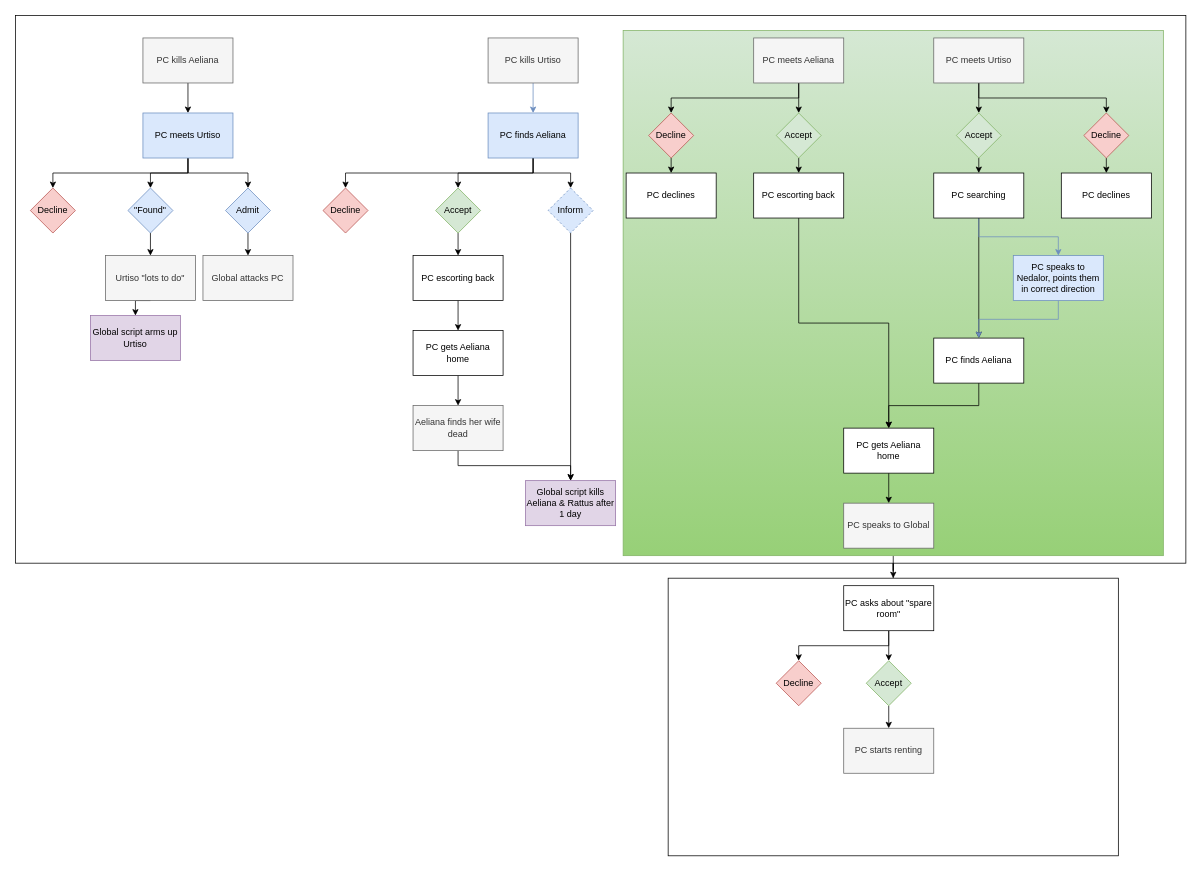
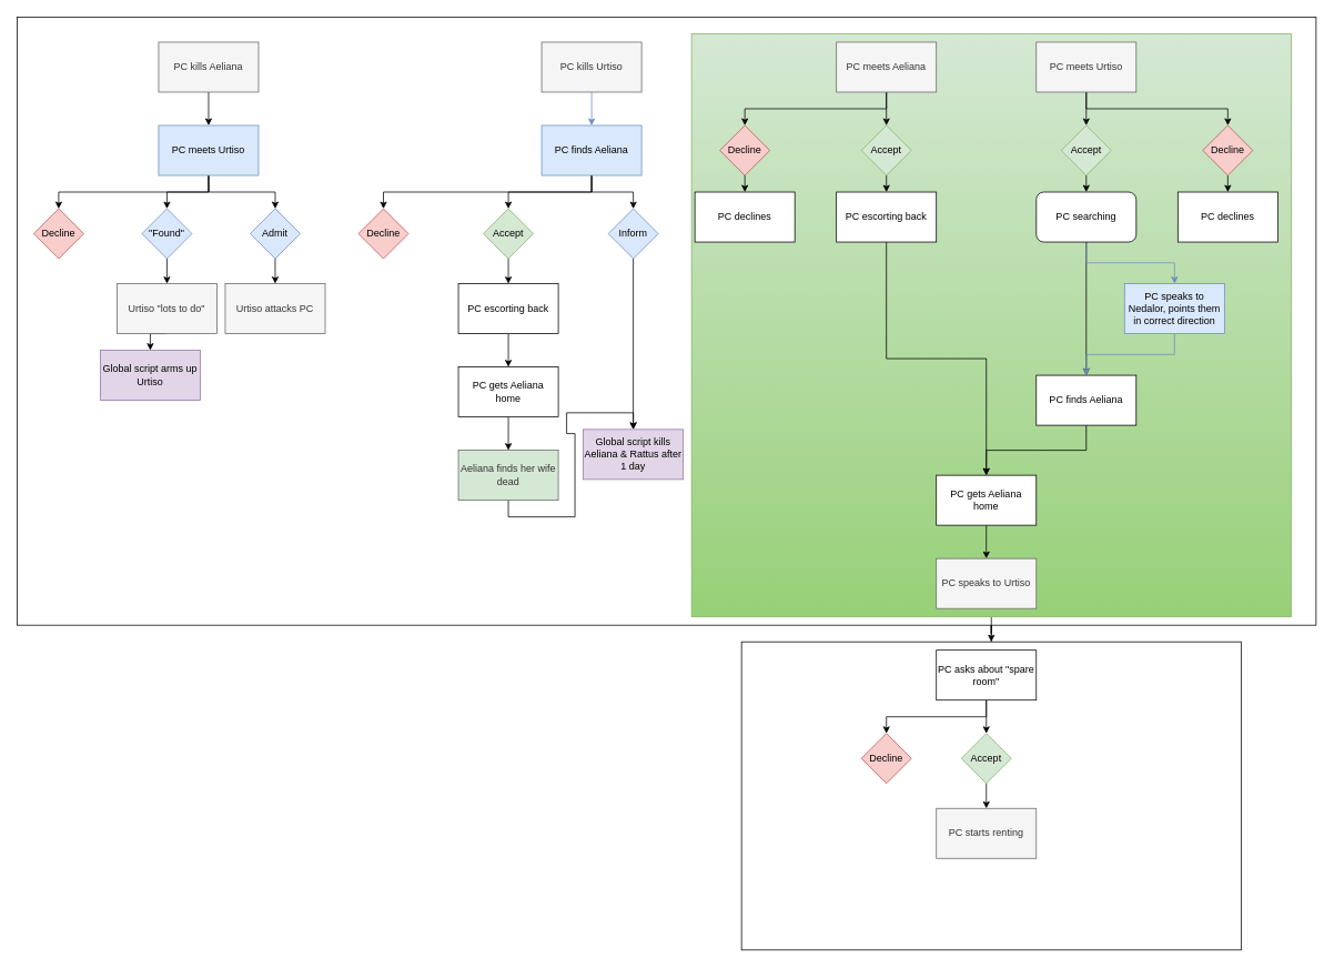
  <mxCell id="0" />
  <mxCell id="1" parent="0" />
  <mxCell id="2" style="edgeStyle=orthogonalEdgeStyle;rounded=0;orthogonalLoop=1;jettySize=auto;html=1;" edge="1" parent="1" source="3" target="6"><mxGeometry relative="1" as="geometry" /></mxCell>
  <mxCell id="3" value="" style="rounded=0;whiteSpace=wrap;html=1;" vertex="1" parent="1"><mxGeometry x="890" y="770" width="600" height="370" as="geometry" /></mxCell>
  <mxCell id="4" value="" style="rounded=0;whiteSpace=wrap;html=1;" vertex="1" parent="1"><mxGeometry x="20" y="20" width="1560" height="730" as="geometry" /></mxCell>
  <mxCell id="5" style="edgeStyle=orthogonalEdgeStyle;rounded=0;orthogonalLoop=1;jettySize=auto;html=1;exitX=0.5;exitY=1;exitDx=0;exitDy=0;entryX=0.5;entryY=0;entryDx=0;entryDy=0;" edge="1" parent="1" source="6" target="3"><mxGeometry relative="1" as="geometry" /></mxCell>
  <mxCell id="6" value="" style="rounded=0;whiteSpace=wrap;html=1;fillColor=#d5e8d4;strokeColor=#82b366;gradientColor=#97d077;" vertex="1" parent="1"><mxGeometry x="830" y="40" width="720" height="700" as="geometry" /></mxCell>
  <mxCell id="7" style="edgeStyle=orthogonalEdgeStyle;rounded=0;orthogonalLoop=1;jettySize=auto;html=1;exitX=0.5;exitY=1;exitDx=0;exitDy=0;entryX=0.5;entryY=0;entryDx=0;entryDy=0;" edge="1" parent="1" source="9" target="23"><mxGeometry relative="1" as="geometry" /></mxCell>
  <mxCell id="8" style="edgeStyle=orthogonalEdgeStyle;rounded=0;orthogonalLoop=1;jettySize=auto;html=1;exitX=0.5;exitY=1;exitDx=0;exitDy=0;entryX=0.5;entryY=0;entryDx=0;entryDy=0;" edge="1" parent="1" source="9" target="29"><mxGeometry relative="1" as="geometry" /></mxCell>
  <mxCell id="9" value="PC meets Aeliana" style="rounded=0;whiteSpace=wrap;html=1;fillColor=#f5f5f5;fontColor=#333333;strokeColor=#666666;" vertex="1" parent="1"><mxGeometry x="1004" y="50" width="120" height="60" as="geometry" /></mxCell>
  <mxCell id="10" style="edgeStyle=orthogonalEdgeStyle;rounded=0;orthogonalLoop=1;jettySize=auto;html=1;exitX=0.5;exitY=1;exitDx=0;exitDy=0;entryX=0.5;entryY=0;entryDx=0;entryDy=0;" edge="1" parent="1" source="12" target="25"><mxGeometry relative="1" as="geometry" /></mxCell>
  <mxCell id="11" style="edgeStyle=orthogonalEdgeStyle;rounded=0;orthogonalLoop=1;jettySize=auto;html=1;exitX=0.5;exitY=1;exitDx=0;exitDy=0;entryX=0.5;entryY=0;entryDx=0;entryDy=0;" edge="1" parent="1" source="12" target="27"><mxGeometry relative="1" as="geometry" /></mxCell>
  <mxCell id="12" value="PC meets Urtiso" style="rounded=0;whiteSpace=wrap;html=1;fillColor=#f5f5f5;fontColor=#333333;strokeColor=#666666;" vertex="1" parent="1"><mxGeometry x="1244" y="50" width="120" height="60" as="geometry" /></mxCell>
  <mxCell id="13" style="edgeStyle=orthogonalEdgeStyle;rounded=0;orthogonalLoop=1;jettySize=auto;html=1;exitX=0.5;exitY=1;exitDx=0;exitDy=0;entryX=0.5;entryY=0;entryDx=0;entryDy=0;" edge="1" parent="1" source="15" target="31"><mxGeometry relative="1" as="geometry" /></mxCell>
  <mxCell id="14" style="edgeStyle=orthogonalEdgeStyle;rounded=0;orthogonalLoop=1;jettySize=auto;html=1;exitX=0.5;exitY=1;exitDx=0;exitDy=0;entryX=0.5;entryY=0;entryDx=0;entryDy=0;fillColor=#dae8fc;strokeColor=#6c8ebf;" edge="1" parent="1" source="15" target="33"><mxGeometry relative="1" as="geometry" /></mxCell>
- <mxCell id="15" value="PC searching" style="rounded=0;whiteSpace=wrap;html=1;" vertex="1" parent="1"><mxGeometry x="1244" y="230" width="120" height="60" as="geometry" /></mxCell>
+ <mxCell id="15" value="PC searching" style="whiteSpace=wrap;html=1;rounded=1;" vertex="1" parent="1"><mxGeometry x="1244" y="230" width="120" height="60" as="geometry" /></mxCell>
  <mxCell id="16" style="edgeStyle=orthogonalEdgeStyle;rounded=0;orthogonalLoop=1;jettySize=auto;html=1;exitX=0.5;exitY=1;exitDx=0;exitDy=0;entryX=0.5;entryY=0;entryDx=0;entryDy=0;" edge="1" parent="1" source="17" target="21"><mxGeometry relative="1" as="geometry" /></mxCell>
  <mxCell id="17" value="PC escorting back" style="rounded=0;whiteSpace=wrap;html=1;" vertex="1" parent="1"><mxGeometry x="1004" y="230" width="120" height="60" as="geometry" /></mxCell>
  <mxCell id="18" value="PC declines" style="rounded=0;whiteSpace=wrap;html=1;" vertex="1" parent="1"><mxGeometry x="834" y="230" width="120" height="60" as="geometry" /></mxCell>
  <mxCell id="19" value="PC declines" style="rounded=0;whiteSpace=wrap;html=1;" vertex="1" parent="1"><mxGeometry x="1414" y="230" width="120" height="60" as="geometry" /></mxCell>
  <mxCell id="20" style="edgeStyle=orthogonalEdgeStyle;rounded=0;orthogonalLoop=1;jettySize=auto;html=1;exitX=0.5;exitY=1;exitDx=0;exitDy=0;entryX=0.5;entryY=0;entryDx=0;entryDy=0;" edge="1" parent="1" source="21" target="34"><mxGeometry relative="1" as="geometry" /></mxCell>
  <mxCell id="21" value="PC gets Aeliana home" style="rounded=0;whiteSpace=wrap;html=1;" vertex="1" parent="1"><mxGeometry x="1124" y="570" width="120" height="60" as="geometry" /></mxCell>
  <mxCell id="22" style="edgeStyle=orthogonalEdgeStyle;rounded=0;orthogonalLoop=1;jettySize=auto;html=1;exitX=0.5;exitY=1;exitDx=0;exitDy=0;entryX=0.5;entryY=0;entryDx=0;entryDy=0;" edge="1" parent="1" source="23" target="17"><mxGeometry relative="1" as="geometry" /></mxCell>
  <mxCell id="23" value="Accept" style="rhombus;whiteSpace=wrap;html=1;fillColor=#d5e8d4;strokeColor=#82b366;" vertex="1" parent="1"><mxGeometry x="1034" y="150" width="60" height="60" as="geometry" /></mxCell>
  <mxCell id="24" style="edgeStyle=orthogonalEdgeStyle;rounded=0;orthogonalLoop=1;jettySize=auto;html=1;exitX=0.5;exitY=1;exitDx=0;exitDy=0;entryX=0.5;entryY=0;entryDx=0;entryDy=0;" edge="1" parent="1" source="25" target="15"><mxGeometry relative="1" as="geometry" /></mxCell>
  <mxCell id="25" value="Accept" style="rhombus;whiteSpace=wrap;html=1;fillColor=#d5e8d4;strokeColor=#82b366;" vertex="1" parent="1"><mxGeometry x="1274" y="150" width="60" height="60" as="geometry" /></mxCell>
  <mxCell id="26" style="edgeStyle=orthogonalEdgeStyle;rounded=0;orthogonalLoop=1;jettySize=auto;html=1;exitX=0.5;exitY=1;exitDx=0;exitDy=0;entryX=0.5;entryY=0;entryDx=0;entryDy=0;" edge="1" parent="1" source="27" target="19"><mxGeometry relative="1" as="geometry" /></mxCell>
  <mxCell id="27" value="Decline" style="rhombus;whiteSpace=wrap;html=1;fillColor=#f8cecc;strokeColor=#b85450;" vertex="1" parent="1"><mxGeometry x="1444" y="150" width="60" height="60" as="geometry" /></mxCell>
  <mxCell id="28" style="edgeStyle=orthogonalEdgeStyle;rounded=0;orthogonalLoop=1;jettySize=auto;html=1;exitX=0.5;exitY=1;exitDx=0;exitDy=0;entryX=0.5;entryY=0;entryDx=0;entryDy=0;" edge="1" parent="1" source="29" target="18"><mxGeometry relative="1" as="geometry" /></mxCell>
  <mxCell id="29" value="Decline" style="rhombus;whiteSpace=wrap;html=1;fillColor=#f8cecc;strokeColor=#b85450;" vertex="1" parent="1"><mxGeometry x="864" y="150" width="60" height="60" as="geometry" /></mxCell>
  <mxCell id="30" style="edgeStyle=orthogonalEdgeStyle;rounded=0;orthogonalLoop=1;jettySize=auto;html=1;exitX=0.5;exitY=1;exitDx=0;exitDy=0;entryX=0.5;entryY=0;entryDx=0;entryDy=0;" edge="1" parent="1" source="31" target="21"><mxGeometry relative="1" as="geometry" /></mxCell>
  <mxCell id="31" value="PC finds Aeliana" style="rounded=0;whiteSpace=wrap;html=1;" vertex="1" parent="1"><mxGeometry x="1244" y="450" width="120" height="60" as="geometry" /></mxCell>
  <mxCell id="32" style="edgeStyle=orthogonalEdgeStyle;rounded=0;orthogonalLoop=1;jettySize=auto;html=1;exitX=0.5;exitY=1;exitDx=0;exitDy=0;entryX=0.5;entryY=0;entryDx=0;entryDy=0;fillColor=#dae8fc;strokeColor=#6c8ebf;" edge="1" parent="1" source="33" target="31"><mxGeometry relative="1" as="geometry" /></mxCell>
  <mxCell id="33" value="PC speaks to Nedalor, points them in correct direction" style="rounded=0;whiteSpace=wrap;html=1;fillColor=#dae8fc;strokeColor=#6c8ebf;" vertex="1" parent="1"><mxGeometry x="1350" y="340" width="120" height="60" as="geometry" /></mxCell>
- <mxCell id="34" value="PC speaks to Global" style="rounded=0;whiteSpace=wrap;html=1;fillColor=#f5f5f5;fontColor=#333333;strokeColor=#666666;" vertex="1" parent="1"><mxGeometry x="1124" y="670" width="120" height="60" as="geometry" /></mxCell>
+ <mxCell id="34" value="PC speaks to Urtiso" style="rounded=0;whiteSpace=wrap;html=1;fillColor=#f5f5f5;fontColor=#333333;strokeColor=#666666;" vertex="1" parent="1"><mxGeometry x="1124" y="670" width="120" height="60" as="geometry" /></mxCell>
  <mxCell id="35" style="edgeStyle=orthogonalEdgeStyle;rounded=0;orthogonalLoop=1;jettySize=auto;html=1;exitX=0.5;exitY=1;exitDx=0;exitDy=0;entryX=0.5;entryY=0;entryDx=0;entryDy=0;fillColor=#dae8fc;strokeColor=#6c8ebf;" edge="1" parent="1" source="36" target="42"><mxGeometry relative="1" as="geometry" /></mxCell>
  <mxCell id="36" value="PC kills Urtiso" style="rounded=0;whiteSpace=wrap;html=1;fillColor=#f5f5f5;fontColor=#333333;strokeColor=#666666;" vertex="1" parent="1"><mxGeometry x="650" y="50" width="120" height="60" as="geometry" /></mxCell>
  <mxCell id="37" style="edgeStyle=orthogonalEdgeStyle;rounded=0;orthogonalLoop=1;jettySize=auto;html=1;exitX=0.5;exitY=1;exitDx=0;exitDy=0;entryX=0.5;entryY=0;entryDx=0;entryDy=0;" edge="1" parent="1" source="38" target="58"><mxGeometry relative="1" as="geometry" /></mxCell>
  <mxCell id="38" value="PC kills Aeliana" style="rounded=0;whiteSpace=wrap;html=1;fillColor=#f5f5f5;fontColor=#333333;strokeColor=#666666;" vertex="1" parent="1"><mxGeometry x="190" y="50" width="120" height="60" as="geometry" /></mxCell>
  <mxCell id="39" style="edgeStyle=orthogonalEdgeStyle;rounded=0;orthogonalLoop=1;jettySize=auto;html=1;exitX=0.5;exitY=1;exitDx=0;exitDy=0;entryX=0.5;entryY=0;entryDx=0;entryDy=0;" edge="1" parent="1" source="42" target="44"><mxGeometry relative="1" as="geometry" /></mxCell>
  <mxCell id="40" style="edgeStyle=orthogonalEdgeStyle;rounded=0;orthogonalLoop=1;jettySize=auto;html=1;exitX=0.5;exitY=1;exitDx=0;exitDy=0;entryX=0.5;entryY=0;entryDx=0;entryDy=0;" edge="1" parent="1" source="42" target="45"><mxGeometry relative="1" as="geometry" /></mxCell>
  <mxCell id="41" style="edgeStyle=orthogonalEdgeStyle;rounded=0;orthogonalLoop=1;jettySize=auto;html=1;exitX=0.5;exitY=1;exitDx=0;exitDy=0;entryX=0.5;entryY=0;entryDx=0;entryDy=0;" edge="1" parent="1" source="42" target="47"><mxGeometry relative="1" as="geometry" /></mxCell>
  <mxCell id="42" value="PC finds Aeliana" style="rounded=0;whiteSpace=wrap;html=1;fillColor=#dae8fc;strokeColor=#6c8ebf;" vertex="1" parent="1"><mxGeometry x="650" y="150" width="120" height="60" as="geometry" /></mxCell>
  <mxCell id="43" style="edgeStyle=orthogonalEdgeStyle;rounded=0;orthogonalLoop=1;jettySize=auto;html=1;exitX=0.5;exitY=1;exitDx=0;exitDy=0;entryX=0.5;entryY=0;entryDx=0;entryDy=0;" edge="1" parent="1" source="44" target="49"><mxGeometry relative="1" as="geometry" /></mxCell>
  <mxCell id="44" value="Accept" style="rhombus;whiteSpace=wrap;html=1;fillColor=#d5e8d4;strokeColor=#82b366;" vertex="1" parent="1"><mxGeometry x="580" y="250" width="60" height="60" as="geometry" /></mxCell>
  <mxCell id="45" value="Decline" style="rhombus;whiteSpace=wrap;html=1;fillColor=#f8cecc;strokeColor=#b85450;" vertex="1" parent="1"><mxGeometry x="430" y="250" width="60" height="60" as="geometry" /></mxCell>
  <mxCell id="46" style="edgeStyle=orthogonalEdgeStyle;rounded=0;orthogonalLoop=1;jettySize=auto;html=1;exitX=0.5;exitY=1;exitDx=0;exitDy=0;entryX=0.5;entryY=0;entryDx=0;entryDy=0;" edge="1" parent="1" source="47" target="54"><mxGeometry relative="1" as="geometry" /></mxCell>
- <mxCell id="47" value="Inform" style="rhombus;whiteSpace=wrap;html=1;fillColor=#dae8fc;strokeColor=#6c8ebf;dashed=1;" vertex="1" parent="1"><mxGeometry x="730" y="250" width="60" height="60" as="geometry" /></mxCell>
+ <mxCell id="47" value="Inform" style="rhombus;whiteSpace=wrap;html=1;fillColor=#dae8fc;strokeColor=#6c8ebf;" vertex="1" parent="1"><mxGeometry x="730" y="250" width="60" height="60" as="geometry" /></mxCell>
  <mxCell id="48" style="edgeStyle=orthogonalEdgeStyle;rounded=0;orthogonalLoop=1;jettySize=auto;html=1;exitX=0.5;exitY=1;exitDx=0;exitDy=0;entryX=0.5;entryY=0;entryDx=0;entryDy=0;" edge="1" parent="1" source="49" target="51"><mxGeometry relative="1" as="geometry" /></mxCell>
  <mxCell id="49" value="PC escorting back" style="rounded=0;whiteSpace=wrap;html=1;" vertex="1" parent="1"><mxGeometry x="550" y="340" width="120" height="60" as="geometry" /></mxCell>
  <mxCell id="50" style="edgeStyle=orthogonalEdgeStyle;rounded=0;orthogonalLoop=1;jettySize=auto;html=1;exitX=0.5;exitY=1;exitDx=0;exitDy=0;entryX=0.5;entryY=0;entryDx=0;entryDy=0;" edge="1" parent="1" source="51" target="53"><mxGeometry relative="1" as="geometry" /></mxCell>
  <mxCell id="51" value="PC gets Aeliana home" style="rounded=0;whiteSpace=wrap;html=1;" vertex="1" parent="1"><mxGeometry x="550" y="440" width="120" height="60" as="geometry" /></mxCell>
  <mxCell id="52" style="edgeStyle=orthogonalEdgeStyle;rounded=0;orthogonalLoop=1;jettySize=auto;html=1;exitX=0.5;exitY=1;exitDx=0;exitDy=0;entryX=0.5;entryY=0;entryDx=0;entryDy=0;" edge="1" parent="1" source="53" target="54"><mxGeometry relative="1" as="geometry" /></mxCell>
- <mxCell id="53" value="Aeliana finds her wife dead" style="rounded=0;whiteSpace=wrap;html=1;fillColor=#f5f5f5;fontColor=#333333;strokeColor=#666666;" vertex="1" parent="1"><mxGeometry x="550" y="540" width="120" height="60" as="geometry" /></mxCell>
- <mxCell id="54" value="Global script kills Aeliana &amp;amp; Rattus after 1 day" style="rounded=0;whiteSpace=wrap;html=1;fillColor=#e1d5e7;strokeColor=#9673a6;" vertex="1" parent="1"><mxGeometry x="700" y="640" width="120" height="60" as="geometry" /></mxCell>
+ <mxCell id="53" value="Aeliana finds her wife dead" style="rounded=0;whiteSpace=wrap;html=1;fillColor=#d5e8d4;fontColor=#333333;strokeColor=#666666;" vertex="1" parent="1"><mxGeometry x="550" y="540" width="120" height="60" as="geometry" /></mxCell>
+ <mxCell id="54" value="Global script kills Aeliana &amp;amp; Rattus after 1 day" style="rounded=0;whiteSpace=wrap;html=1;fillColor=#e1d5e7;strokeColor=#9673a6;" vertex="1" parent="1"><mxGeometry x="700" y="515" width="120" height="60" as="geometry" /></mxCell>
  <mxCell id="55" style="edgeStyle=orthogonalEdgeStyle;rounded=0;orthogonalLoop=1;jettySize=auto;html=1;exitX=0.5;exitY=1;exitDx=0;exitDy=0;" edge="1" parent="1" source="58" target="60"><mxGeometry relative="1" as="geometry" /></mxCell>
  <mxCell id="56" style="edgeStyle=orthogonalEdgeStyle;rounded=0;orthogonalLoop=1;jettySize=auto;html=1;exitX=0.5;exitY=1;exitDx=0;exitDy=0;entryX=0.5;entryY=0;entryDx=0;entryDy=0;" edge="1" parent="1" source="58" target="62"><mxGeometry relative="1" as="geometry" /></mxCell>
  <mxCell id="57" style="edgeStyle=orthogonalEdgeStyle;rounded=0;orthogonalLoop=1;jettySize=auto;html=1;exitX=0.5;exitY=1;exitDx=0;exitDy=0;entryX=0.5;entryY=0;entryDx=0;entryDy=0;" edge="1" parent="1" source="58" target="63"><mxGeometry relative="1" as="geometry" /></mxCell>
  <mxCell id="58" value="PC meets Urtiso" style="rounded=0;whiteSpace=wrap;html=1;fillColor=#dae8fc;strokeColor=#6c8ebf;" vertex="1" parent="1"><mxGeometry x="190" y="150" width="120" height="60" as="geometry" /></mxCell>
  <mxCell id="59" style="edgeStyle=orthogonalEdgeStyle;rounded=0;orthogonalLoop=1;jettySize=auto;html=1;exitX=0.5;exitY=1;exitDx=0;exitDy=0;entryX=0.5;entryY=0;entryDx=0;entryDy=0;" edge="1" parent="1" source="60" target="64"><mxGeometry relative="1" as="geometry" /></mxCell>
  <mxCell id="60" value="Admit" style="rhombus;whiteSpace=wrap;html=1;fillColor=#dae8fc;strokeColor=#6c8ebf;" vertex="1" parent="1"><mxGeometry x="300" y="250" width="60" height="60" as="geometry" /></mxCell>
  <mxCell id="61" style="edgeStyle=orthogonalEdgeStyle;rounded=0;orthogonalLoop=1;jettySize=auto;html=1;exitX=0.5;exitY=1;exitDx=0;exitDy=0;entryX=0.5;entryY=0;entryDx=0;entryDy=0;" edge="1" parent="1" source="62" target="66"><mxGeometry relative="1" as="geometry" /></mxCell>
  <mxCell id="62" value="&quot;Found&quot;" style="rhombus;whiteSpace=wrap;html=1;fillColor=#dae8fc;strokeColor=#6c8ebf;" vertex="1" parent="1"><mxGeometry x="170" y="250" width="60" height="60" as="geometry" /></mxCell>
  <mxCell id="63" value="Decline" style="rhombus;whiteSpace=wrap;html=1;fillColor=#f8cecc;strokeColor=#b85450;" vertex="1" parent="1"><mxGeometry x="40" y="250" width="60" height="60" as="geometry" /></mxCell>
- <mxCell id="64" value="Global attacks PC" style="rounded=0;whiteSpace=wrap;html=1;fillColor=#f5f5f5;fontColor=#333333;strokeColor=#666666;" vertex="1" parent="1"><mxGeometry x="270" y="340" width="120" height="60" as="geometry" /></mxCell>
+ <mxCell id="64" value="Urtiso attacks PC" style="rounded=0;whiteSpace=wrap;html=1;fillColor=#f5f5f5;fontColor=#333333;strokeColor=#666666;" vertex="1" parent="1"><mxGeometry x="270" y="340" width="120" height="60" as="geometry" /></mxCell>
  <mxCell id="65" style="edgeStyle=orthogonalEdgeStyle;rounded=0;orthogonalLoop=1;jettySize=auto;html=1;exitX=0.5;exitY=1;exitDx=0;exitDy=0;entryX=0.5;entryY=0;entryDx=0;entryDy=0;" edge="1" parent="1" source="66" target="67"><mxGeometry relative="1" as="geometry" /></mxCell>
  <mxCell id="66" value="Urtiso &quot;lots to do&quot;" style="rounded=0;whiteSpace=wrap;html=1;fillColor=#f5f5f5;fontColor=#333333;strokeColor=#666666;" vertex="1" parent="1"><mxGeometry x="140" y="340" width="120" height="60" as="geometry" /></mxCell>
  <mxCell id="67" value="Global script arms up Urtiso" style="rounded=0;whiteSpace=wrap;html=1;fillColor=#e1d5e7;strokeColor=#9673a6;" vertex="1" parent="1"><mxGeometry x="120" y="420" width="120" height="60" as="geometry" /></mxCell>
  <mxCell id="68" style="edgeStyle=orthogonalEdgeStyle;rounded=0;orthogonalLoop=1;jettySize=auto;html=1;exitX=0.5;exitY=1;exitDx=0;exitDy=0;" edge="1" parent="1" source="70" target="72"><mxGeometry relative="1" as="geometry" /></mxCell>
  <mxCell id="69" style="edgeStyle=orthogonalEdgeStyle;rounded=0;orthogonalLoop=1;jettySize=auto;html=1;exitX=0.5;exitY=1;exitDx=0;exitDy=0;entryX=0.5;entryY=0;entryDx=0;entryDy=0;" edge="1" parent="1" source="70" target="73"><mxGeometry relative="1" as="geometry" /></mxCell>
  <mxCell id="70" value="PC asks about &quot;spare room&quot;" style="rounded=0;whiteSpace=wrap;html=1;" vertex="1" parent="1"><mxGeometry x="1124" y="780" width="120" height="60" as="geometry" /></mxCell>
  <mxCell id="71" style="edgeStyle=orthogonalEdgeStyle;rounded=0;orthogonalLoop=1;jettySize=auto;html=1;exitX=0.5;exitY=1;exitDx=0;exitDy=0;entryX=0.5;entryY=0;entryDx=0;entryDy=0;" edge="1" parent="1" source="72" target="74"><mxGeometry relative="1" as="geometry" /></mxCell>
  <mxCell id="72" value="Accept" style="rhombus;whiteSpace=wrap;html=1;fillColor=#d5e8d4;strokeColor=#82b366;" vertex="1" parent="1"><mxGeometry x="1154" y="880" width="60" height="60" as="geometry" /></mxCell>
  <mxCell id="73" value="Decline" style="rhombus;whiteSpace=wrap;html=1;fillColor=#f8cecc;strokeColor=#b85450;" vertex="1" parent="1"><mxGeometry x="1034" y="880" width="60" height="60" as="geometry" /></mxCell>
  <mxCell id="74" value="PC starts renting" style="rounded=0;whiteSpace=wrap;html=1;fillColor=#f5f5f5;fontColor=#333333;strokeColor=#666666;" vertex="1" parent="1"><mxGeometry x="1124" y="970" width="120" height="60" as="geometry" /></mxCell>
